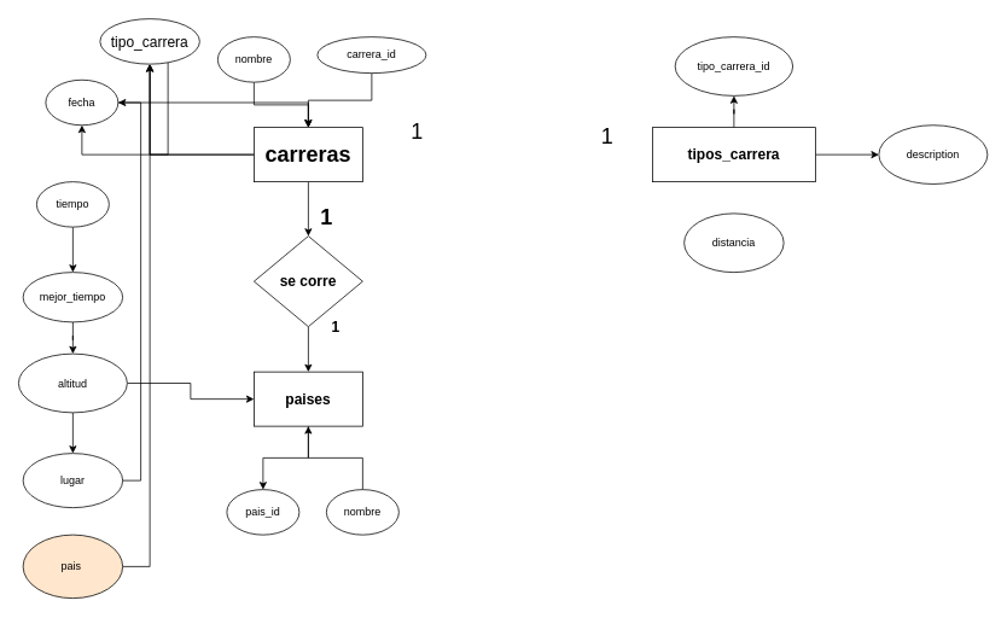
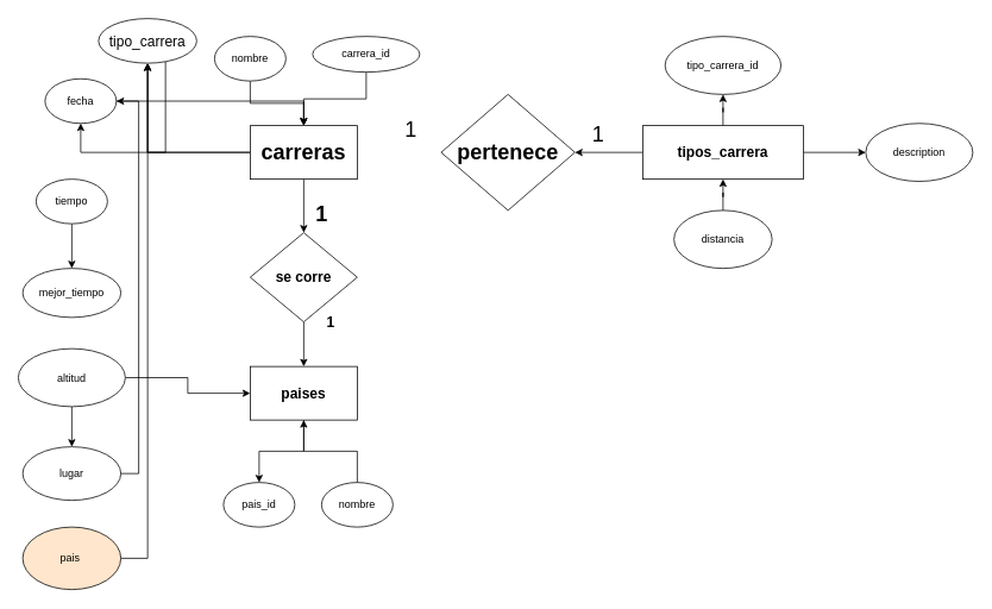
  <mxCell id="0" />
  <mxCell id="1" parent="0" />
  <mxCell id="2" value="" style="edgeStyle=orthogonalEdgeStyle;rounded=0;orthogonalLoop=1;jettySize=auto;html=1;" edge="1" parent="1" source="5" target="13"><mxGeometry relative="1" as="geometry" /></mxCell>
  <mxCell id="3" value="" style="edgeStyle=orthogonalEdgeStyle;rounded=0;orthogonalLoop=1;jettySize=auto;html=1;" edge="1" parent="1" source="5" target="13"><mxGeometry relative="1" as="geometry" /></mxCell>
  <mxCell id="4" value="" style="edgeStyle=orthogonalEdgeStyle;rounded=0;orthogonalLoop=1;jettySize=auto;html=1;" edge="1" parent="1" source="5" target="22"><mxGeometry relative="1" as="geometry" /></mxCell>
  <mxCell id="5" value="&lt;font style=&quot;font-size: 24px;&quot;&gt;&lt;b&gt;carreras&lt;/b&gt;&lt;/font&gt;" style="rounded=0;whiteSpace=wrap;html=1;" vertex="1" parent="1"><mxGeometry x="280" y="140" width="120" height="60" as="geometry" /></mxCell>
+ <mxCell id="6" value="" style="edgeStyle=orthogonalEdgeStyle;rounded=0;orthogonalLoop=1;jettySize=auto;html=1;" edge="1" parent="1" source="9" target="18"><mxGeometry relative="1" as="geometry"><mxPoint x="630" y="170" as="targetPoint" /></mxGeometry></mxCell>
  <mxCell id="7" value="" style="edgeStyle=orthogonalEdgeStyle;rounded=0;orthogonalLoop=1;jettySize=auto;html=1;" edge="1" parent="1" source="9" target="28"><mxGeometry relative="1" as="geometry" /></mxCell>
  <mxCell id="8" value="" style="edgeStyle=orthogonalEdgeStyle;rounded=0;orthogonalLoop=1;jettySize=auto;html=1;" edge="1" parent="1" source="9" target="29"><mxGeometry relative="1" as="geometry" /></mxCell>
  <mxCell id="9" value="&lt;font size=&quot;3&quot;&gt;&lt;b&gt;tipos_carrera&lt;/b&gt;&lt;/font&gt;" style="rounded=0;whiteSpace=wrap;html=1;" vertex="1" parent="1"><mxGeometry x="720" y="140" width="180" height="60" as="geometry" /></mxCell>
  <mxCell id="10" value="" style="edgeStyle=orthogonalEdgeStyle;rounded=0;orthogonalLoop=1;jettySize=auto;html=1;" edge="1" parent="1" source="11" target="25"><mxGeometry relative="1" as="geometry"><Array as="points"><mxPoint x="340" y="505" /><mxPoint x="290" y="505" /></Array></mxGeometry></mxCell>
  <mxCell id="11" value="&lt;font size=&quot;3&quot;&gt;&lt;b&gt;paises&lt;/b&gt;&lt;/font&gt;" style="rounded=0;whiteSpace=wrap;html=1;" vertex="1" parent="1"><mxGeometry x="280" y="410" width="120" height="60" as="geometry" /></mxCell>
  <mxCell id="12" value="" style="edgeStyle=orthogonalEdgeStyle;rounded=0;orthogonalLoop=1;jettySize=auto;html=1;" edge="1" parent="1" source="13" target="15"><mxGeometry relative="1" as="geometry"><Array as="points"><mxPoint x="185" y="170" /></Array></mxGeometry></mxCell>
  <mxCell id="13" value="&lt;font size=&quot;3&quot;&gt;tipo_carrera&lt;/font&gt;" style="ellipse;whiteSpace=wrap;html=1;rounded=0;" vertex="1" parent="1"><mxGeometry x="110" y="20" width="110" height="50" as="geometry" /></mxCell>
  <mxCell id="14" value="" style="edgeStyle=orthogonalEdgeStyle;rounded=0;orthogonalLoop=1;jettySize=auto;html=1;" edge="1" parent="1" source="33" target="17"><mxGeometry relative="1" as="geometry" /></mxCell>
  <mxCell id="15" value="fecha" style="ellipse;whiteSpace=wrap;html=1;rounded=0;" vertex="1" parent="1"><mxGeometry x="50" y="87.5" width="80" height="50" as="geometry" /></mxCell>
- <mxCell id="16" value="" style="edgeStyle=orthogonalEdgeStyle;rounded=0;orthogonalLoop=1;jettySize=auto;html=1;" edge="1" parent="1" source="17" target="36"><mxGeometry relative="1" as="geometry" /></mxCell>
  <mxCell id="17" value="mejor_tiempo" style="ellipse;whiteSpace=wrap;html=1;rounded=0;" vertex="1" parent="1"><mxGeometry x="25" y="300" width="110" height="55" as="geometry" /></mxCell>
+ <mxCell id="18" value="&lt;font style=&quot;font-size: 24px;&quot;&gt;&lt;b&gt;pertenece&lt;/b&gt;&lt;/font&gt;" style="rhombus;whiteSpace=wrap;html=1;rounded=0;" vertex="1" parent="1"><mxGeometry x="494" y="105" width="150" height="130" as="geometry" /></mxCell>
  <mxCell id="19" value="&lt;font style=&quot;font-size: 24px;&quot;&gt;1&lt;/font&gt;" style="text;html=1;align=center;verticalAlign=middle;resizable=0;points=[];autosize=1;strokeColor=none;fillColor=none;" vertex="1" parent="1"><mxGeometry x="440" y="125" width="40" height="40" as="geometry" /></mxCell>
  <mxCell id="20" value="&lt;font style=&quot;font-size: 24px;&quot;&gt;1&lt;/font&gt;" style="text;html=1;align=center;verticalAlign=middle;resizable=0;points=[];autosize=1;strokeColor=none;fillColor=none;" vertex="1" parent="1"><mxGeometry x="650" y="130" width="40" height="40" as="geometry" /></mxCell>
  <mxCell id="21" value="" style="edgeStyle=orthogonalEdgeStyle;rounded=0;orthogonalLoop=1;jettySize=auto;html=1;" edge="1" parent="1" source="22" target="11"><mxGeometry relative="1" as="geometry" /></mxCell>
  <mxCell id="22" value="&lt;font size=&quot;3&quot;&gt;&lt;b&gt;se corre&lt;/b&gt;&lt;/font&gt;" style="rhombus;whiteSpace=wrap;html=1;rounded=0;" vertex="1" parent="1"><mxGeometry x="280" y="260" width="120" height="100" as="geometry" /></mxCell>
  <mxCell id="23" value="&lt;b&gt;&lt;font style=&quot;font-size: 24px;&quot;&gt;1&lt;/font&gt;&lt;/b&gt;" style="text;html=1;align=center;verticalAlign=middle;resizable=0;points=[];autosize=1;strokeColor=none;fillColor=none;" vertex="1" parent="1"><mxGeometry x="340" y="220" width="40" height="40" as="geometry" /></mxCell>
  <mxCell id="24" value="&lt;font size=&quot;3&quot;&gt;&lt;b&gt;1&lt;/b&gt;&lt;/font&gt;" style="text;html=1;align=center;verticalAlign=middle;resizable=0;points=[];autosize=1;strokeColor=none;fillColor=none;" vertex="1" parent="1"><mxGeometry x="355" y="345" width="30" height="30" as="geometry" /></mxCell>
  <mxCell id="25" value="pais_id" style="ellipse;whiteSpace=wrap;html=1;rounded=0;" vertex="1" parent="1"><mxGeometry x="250" y="540" width="80" height="50" as="geometry" /></mxCell>
  <mxCell id="26" value="" style="edgeStyle=orthogonalEdgeStyle;rounded=0;orthogonalLoop=1;jettySize=auto;html=1;" edge="1" parent="1" source="27" target="11"><mxGeometry relative="1" as="geometry" /></mxCell>
  <mxCell id="27" value="nombre" style="ellipse;whiteSpace=wrap;html=1;rounded=0;" vertex="1" parent="1"><mxGeometry x="360" y="540" width="80" height="50" as="geometry" /></mxCell>
  <mxCell id="28" value="tipo_carrera_id" style="ellipse;whiteSpace=wrap;html=1;rounded=0;" vertex="1" parent="1"><mxGeometry x="745" y="40" width="130" height="65" as="geometry" /></mxCell>
  <mxCell id="29" value="description" style="ellipse;whiteSpace=wrap;html=1;rounded=0;" vertex="1" parent="1"><mxGeometry x="970" y="137.5" width="120" height="65" as="geometry" /></mxCell>
+ <mxCell id="30" value="" style="edgeStyle=orthogonalEdgeStyle;rounded=0;orthogonalLoop=1;jettySize=auto;html=1;" edge="1" parent="1" source="31" target="9"><mxGeometry relative="1" as="geometry" /></mxCell>
  <mxCell id="31" value="distancia" style="ellipse;whiteSpace=wrap;html=1;rounded=0;" vertex="1" parent="1"><mxGeometry x="755" y="235" width="110" height="65" as="geometry" /></mxCell>
  <mxCell id="32" value="" style="edgeStyle=orthogonalEdgeStyle;rounded=0;orthogonalLoop=1;jettySize=auto;html=1;" edge="1" parent="1" source="15" target="5"><mxGeometry relative="1" as="geometry"><mxPoint x="60" y="195" as="sourcePoint" /><mxPoint x="60" y="325" as="targetPoint" /></mxGeometry></mxCell>
  <mxCell id="33" value="tiempo" style="ellipse;whiteSpace=wrap;html=1;rounded=0;" vertex="1" parent="1"><mxGeometry x="40" y="200" width="80" height="50" as="geometry" /></mxCell>
  <mxCell id="34" value="" style="edgeStyle=orthogonalEdgeStyle;rounded=0;orthogonalLoop=1;jettySize=auto;html=1;" edge="1" parent="1" source="36" target="38"><mxGeometry relative="1" as="geometry" /></mxCell>
  <mxCell id="35" style="edgeStyle=orthogonalEdgeStyle;rounded=0;orthogonalLoop=1;jettySize=auto;html=1;exitX=1;exitY=0.5;exitDx=0;exitDy=0;" edge="1" parent="1" source="36" target="11"><mxGeometry relative="1" as="geometry"><mxPoint x="160" y="220" as="targetPoint" /></mxGeometry></mxCell>
  <mxCell id="36" value="altitud" style="ellipse;whiteSpace=wrap;html=1;rounded=0;" vertex="1" parent="1"><mxGeometry x="20" y="390" width="120" height="65" as="geometry" /></mxCell>
  <mxCell id="37" style="edgeStyle=orthogonalEdgeStyle;rounded=0;orthogonalLoop=1;jettySize=auto;html=1;exitX=1;exitY=0.5;exitDx=0;exitDy=0;entryX=1;entryY=0.5;entryDx=0;entryDy=0;" edge="1" parent="1" source="38" target="15"><mxGeometry relative="1" as="geometry"><mxPoint x="160" y="120" as="targetPoint" /></mxGeometry></mxCell>
  <mxCell id="38" value="lugar" style="ellipse;whiteSpace=wrap;html=1;rounded=0;" vertex="1" parent="1"><mxGeometry x="25" y="500" width="110" height="60" as="geometry" /></mxCell>
  <mxCell id="39" value="" style="edgeStyle=orthogonalEdgeStyle;rounded=0;orthogonalLoop=1;jettySize=auto;html=1;" edge="1" parent="1" source="40" target="5"><mxGeometry relative="1" as="geometry" /></mxCell>
  <mxCell id="40" value="nombre" style="ellipse;whiteSpace=wrap;html=1;rounded=0;" vertex="1" parent="1"><mxGeometry x="240" y="40" width="80" height="50" as="geometry" /></mxCell>
  <mxCell id="41" value="" style="edgeStyle=orthogonalEdgeStyle;rounded=0;orthogonalLoop=1;jettySize=auto;html=1;" edge="1" parent="1" source="42" target="5"><mxGeometry relative="1" as="geometry" /></mxCell>
  <mxCell id="42" value="carrera_id" style="ellipse;whiteSpace=wrap;html=1;rounded=0;" vertex="1" parent="1"><mxGeometry x="350" y="40" width="120" height="40" as="geometry" /></mxCell>
  <mxCell id="43" style="edgeStyle=orthogonalEdgeStyle;rounded=0;orthogonalLoop=1;jettySize=auto;html=1;exitX=1;exitY=0.5;exitDx=0;exitDy=0;" edge="1" parent="1" source="44" target="13"><mxGeometry relative="1" as="geometry" /></mxCell>
  <mxCell id="44" value="pais&amp;nbsp;" style="ellipse;whiteSpace=wrap;html=1;rounded=0;fillColor=#ffe6cc;" vertex="1" parent="1"><mxGeometry x="25" y="590" width="110" height="70" as="geometry" /></mxCell>
